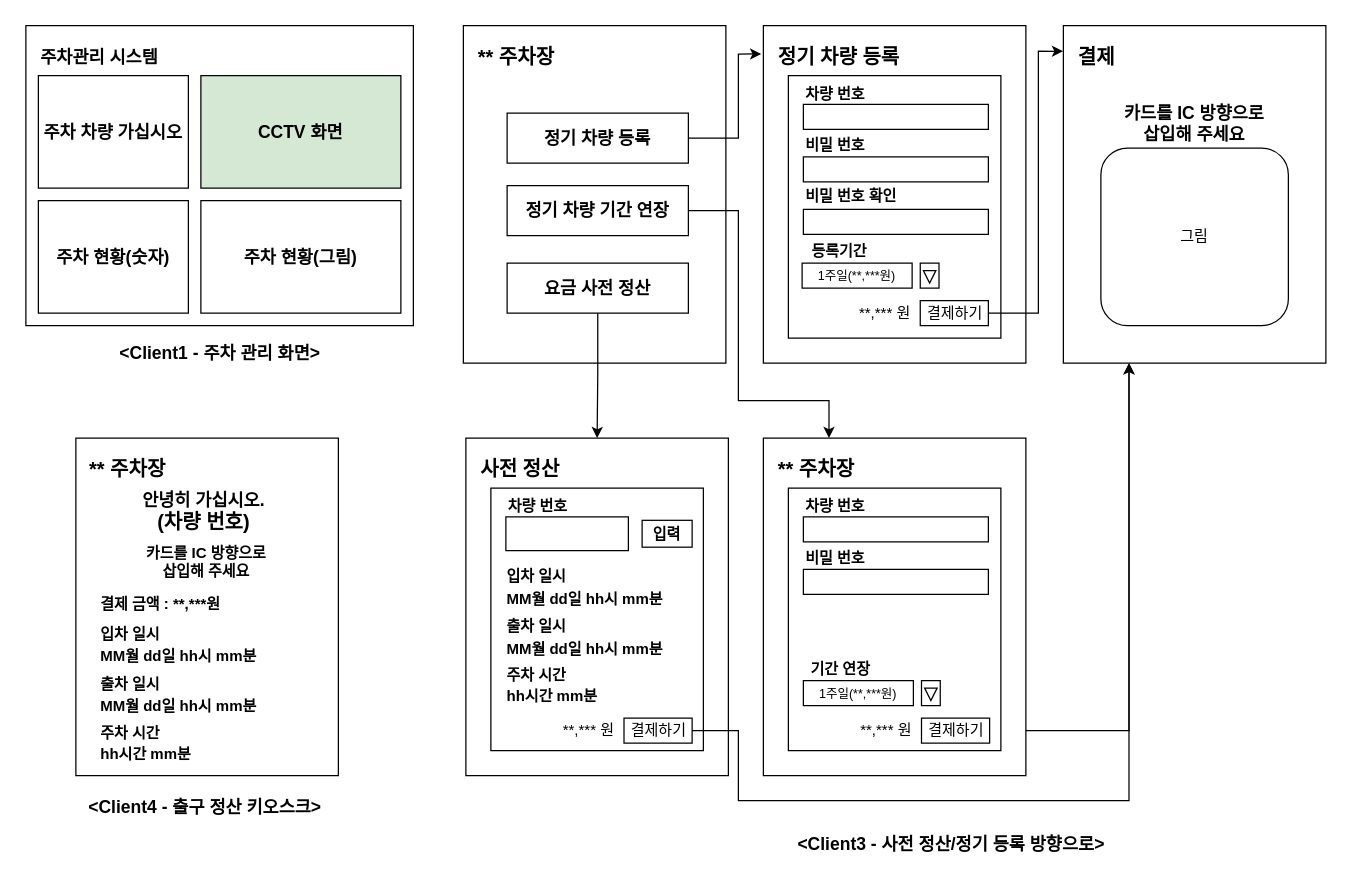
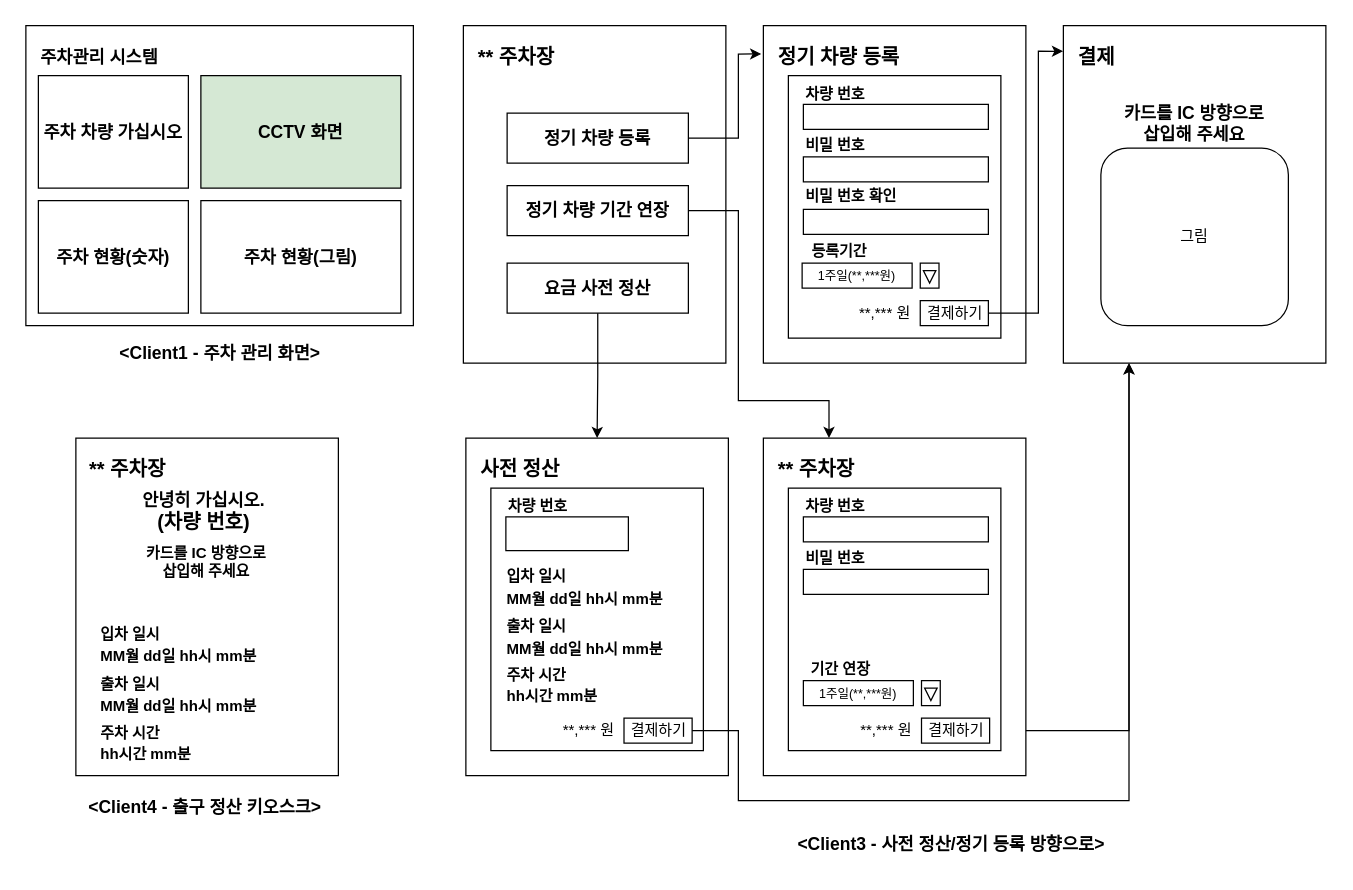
  <mxCell id="0" />
  <mxCell id="1" parent="0" />
  <mxCell id="2" value="&amp;lt;Client3 - 사전 정산/정기 등록 방향으로&lt;span style=&quot;background-color: transparent; color: light-dark(rgb(0, 0, 0), rgb(255, 255, 255));&quot;&gt;&amp;gt;&lt;/span&gt;" style="text;html=1;align=center;verticalAlign=middle;resizable=0;points=[];autosize=1;strokeColor=none;fillColor=none;fontSize=14;fontStyle=1" parent="1" vertex="1"><mxGeometry x="620" y="660" width="280" height="30" as="geometry" /></mxCell>
  <mxCell id="3" value="" style="group" parent="1" vertex="1" connectable="0"><mxGeometry x="20" y="20" width="310" height="277.25" as="geometry" /></mxCell>
  <mxCell id="4" value="" style="rounded=0;whiteSpace=wrap;html=1;" parent="3" vertex="1"><mxGeometry width="310" height="240" as="geometry" /></mxCell>
  <mxCell id="5" value="주차관리 시스템" style="text;html=1;align=left;verticalAlign=middle;whiteSpace=wrap;rounded=0;fontSize=14;fontStyle=1" parent="3" vertex="1"><mxGeometry x="10" y="10" width="120" height="30" as="geometry" /></mxCell>
  <mxCell id="6" value="주차 차량 가십시오" style="rounded=0;whiteSpace=wrap;html=1;fontSize=14;fontStyle=1" parent="3" vertex="1"><mxGeometry x="10" y="40" width="120" height="90" as="geometry" /></mxCell>
  <mxCell id="7" value="주차 현황(숫자)" style="rounded=0;whiteSpace=wrap;html=1;fontSize=14;fontStyle=1" parent="3" vertex="1"><mxGeometry x="10" y="140" width="120" height="90" as="geometry" /></mxCell>
  <mxCell id="8" value="CCTV 화면" style="rounded=0;whiteSpace=wrap;html=1;fontSize=14;fontStyle=1;fillColor=#d5e8d4;" parent="3" vertex="1"><mxGeometry x="140" y="40" width="160" height="90" as="geometry" /></mxCell>
  <mxCell id="9" value="주차 현황(그림)" style="rounded=0;whiteSpace=wrap;html=1;align=center;verticalAlign=middle;fontSize=14;fontStyle=1" parent="3" vertex="1"><mxGeometry x="140" y="140" width="160" height="90" as="geometry" /></mxCell>
  <mxCell id="10" value="&amp;lt;Client1 - 주차 관리 화면&amp;gt;" style="text;html=1;align=center;verticalAlign=middle;resizable=0;points=[];autosize=1;strokeColor=none;fillColor=none;fontSize=14;fontStyle=1" parent="3" vertex="1"><mxGeometry x="60" y="247.25" width="190" height="30" as="geometry" /></mxCell>
  <mxCell id="11" value="" style="group" parent="1" vertex="1" connectable="0"><mxGeometry x="370" y="20" width="210" height="270" as="geometry" /></mxCell>
  <mxCell id="12" value="" style="rounded=0;whiteSpace=wrap;html=1;" parent="11" vertex="1"><mxGeometry width="210" height="270" as="geometry" /></mxCell>
  <mxCell id="13" value="** 주차장" style="text;html=1;align=left;verticalAlign=middle;whiteSpace=wrap;rounded=0;fontStyle=1;fontSize=16;" parent="11" vertex="1"><mxGeometry x="10" y="10" width="100" height="30" as="geometry" /></mxCell>
  <mxCell id="14" value="정기 차량 등록" style="text;html=1;align=center;verticalAlign=middle;whiteSpace=wrap;rounded=0;labelBorderColor=none;strokeColor=default;fontSize=14;fontStyle=1" parent="11" vertex="1"><mxGeometry x="35" y="70" width="145" height="40" as="geometry" /></mxCell>
  <mxCell id="15" value="정기 차량 기간 연장" style="text;html=1;align=center;verticalAlign=middle;whiteSpace=wrap;rounded=0;labelBorderColor=none;strokeColor=default;fontSize=14;fontStyle=1" parent="11" vertex="1"><mxGeometry x="35" y="128" width="145" height="40" as="geometry" /></mxCell>
  <mxCell id="16" value="요금 사전 정산" style="text;html=1;align=center;verticalAlign=middle;whiteSpace=wrap;rounded=0;labelBorderColor=none;strokeColor=default;fontSize=14;fontStyle=1" vertex="1" parent="11"><mxGeometry x="35" y="190" width="145" height="40" as="geometry" /></mxCell>
  <mxCell id="17" value="" style="group" parent="1" vertex="1" connectable="0"><mxGeometry x="610" y="20" width="210" height="270" as="geometry" /></mxCell>
  <mxCell id="18" value="" style="rounded=0;whiteSpace=wrap;html=1;" parent="17" vertex="1"><mxGeometry width="210" height="270" as="geometry" /></mxCell>
  <mxCell id="19" value="정기 차량 등록" style="text;html=1;align=left;verticalAlign=middle;whiteSpace=wrap;rounded=0;fontStyle=1;fontSize=16;" parent="17" vertex="1"><mxGeometry x="10" y="10" width="120" height="30" as="geometry" /></mxCell>
  <mxCell id="20" value="" style="rounded=0;whiteSpace=wrap;html=1;" parent="17" vertex="1"><mxGeometry x="20" y="40" width="170" height="210" as="geometry" /></mxCell>
  <mxCell id="21" value="" style="rounded=0;whiteSpace=wrap;html=1;" parent="17" vertex="1"><mxGeometry x="32" y="63" width="148" height="20" as="geometry" /></mxCell>
  <mxCell id="22" value="차량 번호" style="text;html=1;align=left;verticalAlign=middle;whiteSpace=wrap;rounded=0;fontStyle=1" parent="17" vertex="1"><mxGeometry x="32" y="40" width="60" height="30" as="geometry" /></mxCell>
  <mxCell id="23" value="비밀 번호" style="text;html=1;align=left;verticalAlign=middle;whiteSpace=wrap;rounded=0;fontStyle=1" parent="17" vertex="1"><mxGeometry x="32" y="81" width="60" height="30" as="geometry" /></mxCell>
  <mxCell id="24" value="비밀 번호 확인" style="text;html=1;align=left;verticalAlign=middle;whiteSpace=wrap;rounded=0;fontStyle=1" parent="17" vertex="1"><mxGeometry x="32" y="122" width="90" height="30" as="geometry" /></mxCell>
  <mxCell id="25" value="" style="rounded=0;whiteSpace=wrap;html=1;" parent="17" vertex="1"><mxGeometry x="32" y="105" width="148" height="20" as="geometry" /></mxCell>
  <mxCell id="26" value="" style="rounded=0;whiteSpace=wrap;html=1;" parent="17" vertex="1"><mxGeometry x="32" y="147" width="148" height="20" as="geometry" /></mxCell>
  <mxCell id="27" value="결제하기" style="text;html=1;align=center;verticalAlign=middle;whiteSpace=wrap;rounded=0;strokeColor=default;" parent="17" vertex="1"><mxGeometry x="125.5" y="220" width="54.5" height="20" as="geometry" /></mxCell>
  <mxCell id="28" value="등록기간" style="text;html=1;align=center;verticalAlign=middle;whiteSpace=wrap;rounded=0;fontStyle=1" parent="17" vertex="1"><mxGeometry x="31" y="166" width="60" height="30" as="geometry" /></mxCell>
  <mxCell id="29" value="1주일(**,***원)" style="text;html=1;align=center;verticalAlign=middle;whiteSpace=wrap;rounded=0;fontSize=10;strokeColor=default;" parent="17" vertex="1"><mxGeometry x="31" y="190" width="88" height="20" as="geometry" /></mxCell>
  <mxCell id="30" value="" style="rounded=0;whiteSpace=wrap;html=1;fillColor=none;" parent="17" vertex="1"><mxGeometry x="125.5" y="190" width="15" height="20" as="geometry" /></mxCell>
  <mxCell id="31" value="" style="triangle;whiteSpace=wrap;html=1;direction=south;" parent="17" vertex="1"><mxGeometry x="128" y="196" width="10" height="10" as="geometry" /></mxCell>
  <mxCell id="32" value="**,*** 원" style="text;html=1;align=right;verticalAlign=middle;whiteSpace=wrap;rounded=0;" parent="17" vertex="1"><mxGeometry x="30" y="215" width="90" height="30" as="geometry" /></mxCell>
  <mxCell id="33" value="" style="group" parent="1" vertex="1" connectable="0"><mxGeometry x="850" y="20" width="210" height="270" as="geometry" /></mxCell>
  <mxCell id="34" value="" style="rounded=0;whiteSpace=wrap;html=1;" parent="33" vertex="1"><mxGeometry width="210" height="270" as="geometry" /></mxCell>
  <mxCell id="35" value="결제" style="text;html=1;align=left;verticalAlign=middle;whiteSpace=wrap;rounded=0;fontStyle=1;fontSize=16;" parent="33" vertex="1"><mxGeometry x="10" y="10" width="100" height="30" as="geometry" /></mxCell>
  <mxCell id="36" value="&lt;font style=&quot;font-size: 14px;&quot;&gt;&lt;b&gt;카드를 IC 방향으로&lt;/b&gt;&lt;/font&gt;&lt;div&gt;&lt;font style=&quot;font-size: 14px;&quot;&gt;&lt;b&gt;삽입해 주세요&lt;/b&gt;&lt;/font&gt;&lt;/div&gt;" style="text;html=1;align=center;verticalAlign=middle;whiteSpace=wrap;rounded=0;" parent="33" vertex="1"><mxGeometry x="30" y="63" width="150" height="30" as="geometry" /></mxCell>
  <mxCell id="37" value="그림" style="whiteSpace=wrap;html=1;rounded=1;" parent="33" vertex="1"><mxGeometry x="30" y="98" width="150" height="142" as="geometry" /></mxCell>
  <mxCell id="38" style="edgeStyle=orthogonalEdgeStyle;rounded=0;orthogonalLoop=1;jettySize=auto;html=1;exitX=1;exitY=0.5;exitDx=0;exitDy=0;entryX=-0.001;entryY=0.076;entryDx=0;entryDy=0;entryPerimeter=0;" parent="1" source="27" target="34" edge="1"><mxGeometry relative="1" as="geometry"><Array as="points"><mxPoint x="830" y="250" /><mxPoint x="830" y="41" /></Array></mxGeometry></mxCell>
  <mxCell id="39" style="edgeStyle=orthogonalEdgeStyle;rounded=0;orthogonalLoop=1;jettySize=auto;html=1;exitX=1;exitY=0.5;exitDx=0;exitDy=0;entryX=0.25;entryY=1;entryDx=0;entryDy=0;" edge="1" parent="1" source="63" target="34"><mxGeometry relative="1" as="geometry" /></mxCell>
  <mxCell id="40" style="edgeStyle=orthogonalEdgeStyle;rounded=0;orthogonalLoop=1;jettySize=auto;html=1;exitX=1;exitY=0.5;exitDx=0;exitDy=0;entryX=-0.008;entryY=0.084;entryDx=0;entryDy=0;entryPerimeter=0;" edge="1" parent="1" source="14" target="18"><mxGeometry relative="1" as="geometry"><Array as="points"><mxPoint x="590" y="110" /><mxPoint x="590" y="43" /></Array></mxGeometry></mxCell>
  <mxCell id="41" value="" style="group" vertex="1" connectable="0" parent="1"><mxGeometry x="60" y="350" width="212.81" height="310" as="geometry" /></mxCell>
  <mxCell id="42" value="" style="rounded=0;whiteSpace=wrap;html=1;" parent="41" vertex="1"><mxGeometry width="210" height="270" as="geometry" /></mxCell>
  <mxCell id="43" value="** 주차장" style="text;html=1;align=left;verticalAlign=middle;whiteSpace=wrap;rounded=0;fontStyle=1;fontSize=16;" parent="41" vertex="1"><mxGeometry x="8.75" y="10" width="87.5" height="30" as="geometry" /></mxCell>
  <mxCell id="44" value="&lt;font style=&quot;font-size: 14px;&quot;&gt;안녕히 가십시오.&lt;/font&gt;&lt;div&gt;&lt;font style=&quot;font-size: 16px;&quot;&gt;(차량 번호)&lt;/font&gt;&lt;/div&gt;" style="text;html=1;align=center;verticalAlign=middle;whiteSpace=wrap;rounded=0;fontSize=11;fontStyle=1" parent="41" vertex="1"><mxGeometry x="28.438" y="29" width="148.75" height="60" as="geometry" /></mxCell>
  <mxCell id="45" value="&amp;lt;Client4 -&amp;nbsp;&lt;span style=&quot;background-color: transparent; color: light-dark(rgb(0, 0, 0), rgb(255, 255, 255));&quot;&gt;출구 정산 키오스크&amp;gt;&lt;/span&gt;" style="text;html=1;align=center;verticalAlign=middle;resizable=0;points=[];autosize=1;strokeColor=none;fillColor=none;fontSize=14;fontStyle=1" parent="41" vertex="1"><mxGeometry x="-7.19" y="280" width="220" height="30" as="geometry" /></mxCell>
  <mxCell id="46" value="&lt;div style=&quot;line-height: 150%;&quot;&gt;입차 일시&lt;div&gt;MM월 dd일&amp;nbsp;&lt;span style=&quot;background-color: transparent; color: light-dark(rgb(0, 0, 0), rgb(255, 255, 255));&quot;&gt;hh시 mm분&lt;/span&gt;&lt;/div&gt;&lt;/div&gt;" style="text;html=1;align=left;verticalAlign=middle;whiteSpace=wrap;rounded=0;fontSize=12;fontStyle=1" parent="41" vertex="1"><mxGeometry x="17.5" y="150" width="175" height="30" as="geometry" /></mxCell>
  <mxCell id="47" value="&lt;div style=&quot;line-height: 150%;&quot;&gt;출차 일시&lt;div&gt;MM월 dd일&amp;nbsp;&lt;span style=&quot;color: light-dark(rgb(0, 0, 0), rgb(255, 255, 255)); background-color: transparent;&quot;&gt;hh시 mm분&lt;/span&gt;&lt;/div&gt;&lt;/div&gt;" style="text;html=1;align=left;verticalAlign=middle;whiteSpace=wrap;rounded=0;fontSize=12;fontStyle=1" parent="41" vertex="1"><mxGeometry x="17.5" y="190" width="175" height="30" as="geometry" /></mxCell>
  <mxCell id="48" value="주차 시간&lt;div style=&quot;line-height: 150%;&quot;&gt;hh시간 mm분&lt;/div&gt;" style="text;html=1;align=left;verticalAlign=middle;whiteSpace=wrap;rounded=0;fontSize=12;fontStyle=1" parent="41" vertex="1"><mxGeometry x="17.5" y="230" width="175" height="30" as="geometry" /></mxCell>
- <mxCell id="49" value="결제 금액 : **,***원" style="text;html=1;align=left;verticalAlign=middle;whiteSpace=wrap;rounded=0;fontSize=12;fontStyle=1" parent="41" vertex="1"><mxGeometry x="17.5" y="118" width="175" height="30" as="geometry" /></mxCell>
  <mxCell id="50" value="&lt;font&gt;&lt;b&gt;카드를 IC 방향으로&lt;/b&gt;&lt;/font&gt;&lt;div&gt;&lt;font&gt;&lt;b&gt;삽입해 주세요&lt;/b&gt;&lt;/font&gt;&lt;/div&gt;" style="text;html=1;align=center;verticalAlign=middle;whiteSpace=wrap;rounded=0;fontSize=12;" parent="41" vertex="1"><mxGeometry x="39.377" y="84" width="131.25" height="30" as="geometry" /></mxCell>
  <mxCell id="51" value="" style="group" vertex="1" connectable="0" parent="1"><mxGeometry x="610" y="350" width="210" height="270" as="geometry" /></mxCell>
  <mxCell id="52" value="" style="rounded=0;whiteSpace=wrap;html=1;" parent="51" vertex="1"><mxGeometry width="210" height="270" as="geometry" /></mxCell>
  <mxCell id="53" value="" style="rounded=0;whiteSpace=wrap;html=1;" parent="51" vertex="1"><mxGeometry x="20" y="40" width="170" height="210" as="geometry" /></mxCell>
  <mxCell id="54" value="** 주차장" style="text;html=1;align=left;verticalAlign=middle;whiteSpace=wrap;rounded=0;fontStyle=1;fontSize=16;" parent="51" vertex="1"><mxGeometry x="10" y="10" width="100" height="30" as="geometry" /></mxCell>
  <mxCell id="55" value="" style="rounded=0;whiteSpace=wrap;html=1;" parent="51" vertex="1"><mxGeometry x="32" y="63" width="148" height="20" as="geometry" /></mxCell>
  <mxCell id="56" value="" style="rounded=0;whiteSpace=wrap;html=1;" parent="51" vertex="1"><mxGeometry x="32" y="105" width="148" height="20" as="geometry" /></mxCell>
  <mxCell id="57" value="비밀 번호" style="text;html=1;align=left;verticalAlign=middle;whiteSpace=wrap;rounded=0;fontStyle=1" parent="51" vertex="1"><mxGeometry x="32" y="81" width="60" height="30" as="geometry" /></mxCell>
  <mxCell id="58" value="차량 번호" style="text;html=1;align=left;verticalAlign=middle;whiteSpace=wrap;rounded=0;fontStyle=1" parent="51" vertex="1"><mxGeometry x="32" y="40" width="60" height="30" as="geometry" /></mxCell>
  <mxCell id="59" value="기간 연장" style="text;html=1;align=center;verticalAlign=middle;whiteSpace=wrap;rounded=0;fontStyle=1" vertex="1" parent="51"><mxGeometry x="32" y="170" width="60" height="30" as="geometry" /></mxCell>
  <mxCell id="60" value="1주일(**,***원)" style="text;html=1;align=center;verticalAlign=middle;whiteSpace=wrap;rounded=0;fontSize=10;strokeColor=default;" vertex="1" parent="51"><mxGeometry x="32" y="194" width="88" height="20" as="geometry" /></mxCell>
  <mxCell id="61" value="" style="rounded=0;whiteSpace=wrap;html=1;fillColor=none;" vertex="1" parent="51"><mxGeometry x="126.5" y="194" width="15" height="20" as="geometry" /></mxCell>
  <mxCell id="62" value="**,*** 원" style="text;html=1;align=right;verticalAlign=middle;whiteSpace=wrap;rounded=0;" vertex="1" parent="51"><mxGeometry x="31" y="219" width="90" height="30" as="geometry" /></mxCell>
  <mxCell id="63" value="결제하기" style="text;html=1;align=center;verticalAlign=middle;whiteSpace=wrap;rounded=0;strokeColor=default;" vertex="1" parent="51"><mxGeometry x="126.5" y="224" width="54.5" height="20" as="geometry" /></mxCell>
  <mxCell id="64" value="" style="triangle;whiteSpace=wrap;html=1;direction=south;" vertex="1" parent="51"><mxGeometry x="129" y="200" width="10" height="10" as="geometry" /></mxCell>
  <mxCell id="65" value="" style="group" vertex="1" connectable="0" parent="1"><mxGeometry x="372" y="350" width="535.5" height="270" as="geometry" /></mxCell>
  <mxCell id="66" value="" style="rounded=0;whiteSpace=wrap;html=1;" vertex="1" parent="65"><mxGeometry width="210" height="270" as="geometry" /></mxCell>
  <mxCell id="67" value="" style="rounded=0;whiteSpace=wrap;html=1;" vertex="1" parent="65"><mxGeometry x="20" y="40" width="170" height="210" as="geometry" /></mxCell>
  <mxCell id="68" value="사전 정산" style="text;html=1;align=left;verticalAlign=middle;whiteSpace=wrap;rounded=0;fontStyle=1;fontSize=16;" vertex="1" parent="65"><mxGeometry x="10" y="10" width="100" height="30" as="geometry" /></mxCell>
  <mxCell id="69" value="" style="rounded=0;whiteSpace=wrap;html=1;" vertex="1" parent="65"><mxGeometry x="32" y="63" width="98" height="27" as="geometry" /></mxCell>
  <mxCell id="70" value="차량 번호" style="text;html=1;align=left;verticalAlign=middle;whiteSpace=wrap;rounded=0;fontStyle=1" vertex="1" parent="65"><mxGeometry x="32" y="40" width="60" height="30" as="geometry" /></mxCell>
  <mxCell id="71" value="**,*** 원" style="text;html=1;align=right;verticalAlign=middle;whiteSpace=wrap;rounded=0;" vertex="1" parent="65"><mxGeometry x="31" y="219" width="90" height="30" as="geometry" /></mxCell>
  <mxCell id="72" value="결제하기" style="text;html=1;align=center;verticalAlign=middle;whiteSpace=wrap;rounded=0;strokeColor=default;" vertex="1" parent="65"><mxGeometry x="126.5" y="224" width="54.5" height="20" as="geometry" /></mxCell>
- <mxCell id="73" value="입력" style="rounded=0;whiteSpace=wrap;html=1;fontStyle=1" vertex="1" parent="65"><mxGeometry x="141" y="65.75" width="40" height="21.5" as="geometry" /></mxCell>
  <mxCell id="74" value="&lt;div style=&quot;line-height: 150%;&quot;&gt;입차 일시&lt;div&gt;MM월 dd일&amp;nbsp;&lt;span style=&quot;background-color: transparent; color: light-dark(rgb(0, 0, 0), rgb(255, 255, 255));&quot;&gt;hh시 mm분&lt;/span&gt;&lt;/div&gt;&lt;/div&gt;" style="text;html=1;align=left;verticalAlign=middle;whiteSpace=wrap;rounded=0;fontSize=12;fontStyle=1" vertex="1" parent="65"><mxGeometry x="31" y="104" width="175" height="30" as="geometry" /></mxCell>
  <mxCell id="75" value="&lt;div style=&quot;line-height: 150%;&quot;&gt;출차 일시&lt;div&gt;MM월 dd일&amp;nbsp;&lt;span style=&quot;color: light-dark(rgb(0, 0, 0), rgb(255, 255, 255)); background-color: transparent;&quot;&gt;hh시 mm분&lt;/span&gt;&lt;/div&gt;&lt;/div&gt;" style="text;html=1;align=left;verticalAlign=middle;whiteSpace=wrap;rounded=0;fontSize=12;fontStyle=1" vertex="1" parent="65"><mxGeometry x="31" y="144" width="175" height="30" as="geometry" /></mxCell>
  <mxCell id="76" value="주차 시간&lt;div style=&quot;line-height: 150%;&quot;&gt;hh시간 mm분&lt;/div&gt;" style="text;html=1;align=left;verticalAlign=middle;whiteSpace=wrap;rounded=0;fontSize=12;fontStyle=1" vertex="1" parent="65"><mxGeometry x="31" y="184" width="175" height="30" as="geometry" /></mxCell>
  <mxCell id="77" style="edgeStyle=orthogonalEdgeStyle;rounded=0;orthogonalLoop=1;jettySize=auto;html=1;exitX=1;exitY=0.5;exitDx=0;exitDy=0;entryX=0.25;entryY=1;entryDx=0;entryDy=0;" edge="1" parent="1" source="72" target="34"><mxGeometry relative="1" as="geometry"><Array as="points"><mxPoint x="590" y="584" /><mxPoint x="590" y="640" /><mxPoint x="903" y="640" /></Array></mxGeometry></mxCell>
  <mxCell id="78" style="edgeStyle=orthogonalEdgeStyle;rounded=0;orthogonalLoop=1;jettySize=auto;html=1;exitX=0.5;exitY=1;exitDx=0;exitDy=0;entryX=0.5;entryY=0;entryDx=0;entryDy=0;" edge="1" parent="1" source="16" target="66"><mxGeometry relative="1" as="geometry" /></mxCell>
  <mxCell id="79" style="edgeStyle=orthogonalEdgeStyle;rounded=0;orthogonalLoop=1;jettySize=auto;html=1;exitX=1;exitY=0.5;exitDx=0;exitDy=0;entryX=0.25;entryY=0;entryDx=0;entryDy=0;" edge="1" parent="1" source="15" target="52"><mxGeometry relative="1" as="geometry"><Array as="points"><mxPoint x="590" y="168" /><mxPoint x="590" y="320" /><mxPoint x="663" y="320" /></Array></mxGeometry></mxCell>
